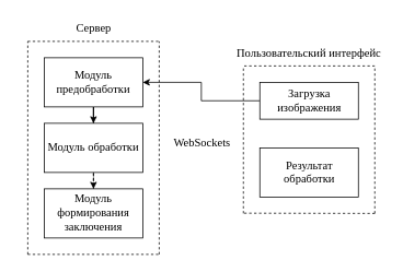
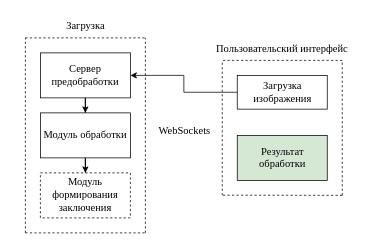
  <mxCell id="0" />
  <mxCell id="1" parent="0" />
  <mxCell id="2" style="edgeStyle=orthogonalEdgeStyle;rounded=0;orthogonalLoop=1;jettySize=auto;html=1;entryX=0.5;entryY=0;entryDx=0;entryDy=0;" edge="1" parent="1" source="3" target="5"><mxGeometry relative="1" as="geometry" /></mxCell>
- <mxCell id="3" value="&lt;font face=&quot;Times New Roman&quot; style=&quot;font-size: 14px;&quot;&gt;Модуль предобработки&lt;/font&gt;" style="rounded=0;whiteSpace=wrap;html=1;" vertex="1" parent="1"><mxGeometry x="53" y="70" width="120" height="60" as="geometry" /></mxCell>
- <mxCell id="4" style="edgeStyle=orthogonalEdgeStyle;rounded=0;orthogonalLoop=1;jettySize=auto;html=1;dashed=1;" edge="1" parent="1" source="5" target="6"><mxGeometry relative="1" as="geometry" /></mxCell>
+ <mxCell id="3" value="&lt;font face=&quot;Times New Roman&quot; style=&quot;font-size: 14px;&quot;&gt;Сервер предобработки&lt;/font&gt;" style="rounded=0;whiteSpace=wrap;html=1;" vertex="1" parent="1"><mxGeometry x="53" y="70" width="120" height="60" as="geometry" /></mxCell>
+ <mxCell id="4" style="edgeStyle=orthogonalEdgeStyle;rounded=0;orthogonalLoop=1;jettySize=auto;html=1;" edge="1" parent="1" source="5" target="6"><mxGeometry relative="1" as="geometry" /></mxCell>
  <mxCell id="5" value="&lt;font face=&quot;Times New Roman&quot; style=&quot;font-size: 14px;&quot;&gt;Модуль обработки&lt;/font&gt;" style="rounded=0;whiteSpace=wrap;html=1;" vertex="1" parent="1"><mxGeometry x="53" y="150" width="120" height="60" as="geometry" /></mxCell>
- <mxCell id="6" value="&lt;font face=&quot;Times New Roman&quot; style=&quot;font-size: 14px;&quot;&gt;Модуль формирования заключения&lt;/font&gt;" style="rounded=0;whiteSpace=wrap;html=1;" vertex="1" parent="1"><mxGeometry x="53" y="230" width="120" height="60" as="geometry" /></mxCell>
+ <mxCell id="6" value="&lt;font face=&quot;Times New Roman&quot; style=&quot;font-size: 14px;&quot;&gt;Модуль формирования заключения&lt;/font&gt;" style="rounded=0;whiteSpace=wrap;html=1;dashed=1;" vertex="1" parent="1"><mxGeometry x="53" y="230" width="120" height="60" as="geometry" /></mxCell>
  <mxCell id="7" style="edgeStyle=orthogonalEdgeStyle;rounded=0;orthogonalLoop=1;jettySize=auto;html=1;entryX=1;entryY=0.5;entryDx=0;entryDy=0;" edge="1" parent="1" source="8" target="3"><mxGeometry relative="1" as="geometry" /></mxCell>
  <mxCell id="8" value="&lt;font face=&quot;Times New Roman&quot;&gt;&lt;span style=&quot;font-size: 14px;&quot;&gt;Загрузка изображения&lt;/span&gt;&lt;/font&gt;" style="rounded=0;whiteSpace=wrap;html=1;" vertex="1" parent="1"><mxGeometry x="315.5" y="100" width="120" height="45" as="geometry" /></mxCell>
- <mxCell id="9" value="&lt;font face=&quot;Times New Roman&quot;&gt;&lt;span style=&quot;font-size: 14px;&quot;&gt;Результат обработки&lt;/span&gt;&lt;/font&gt;" style="rounded=0;whiteSpace=wrap;html=1;" vertex="1" parent="1"><mxGeometry x="315.5" y="180" width="120" height="60" as="geometry" /></mxCell>
+ <mxCell id="9" value="&lt;font face=&quot;Times New Roman&quot;&gt;&lt;span style=&quot;font-size: 14px;&quot;&gt;Результат обработки&lt;/span&gt;&lt;/font&gt;" style="rounded=0;whiteSpace=wrap;html=1;fillColor=#d5e8d4;" vertex="1" parent="1"><mxGeometry x="315.5" y="180" width="120" height="60" as="geometry" /></mxCell>
  <mxCell id="10" value="" style="endArrow=none;dashed=1;html=1;rounded=0;" edge="1" parent="1"><mxGeometry width="50" height="50" relative="1" as="geometry"><mxPoint x="33" y="310" as="sourcePoint" /><mxPoint x="33" y="50" as="targetPoint" /></mxGeometry></mxCell>
  <mxCell id="11" value="" style="endArrow=none;dashed=1;html=1;rounded=0;" edge="1" parent="1"><mxGeometry width="50" height="50" relative="1" as="geometry"><mxPoint x="33" y="310" as="sourcePoint" /><mxPoint x="193" y="310" as="targetPoint" /></mxGeometry></mxCell>
  <mxCell id="12" value="" style="endArrow=none;dashed=1;html=1;rounded=0;" edge="1" parent="1"><mxGeometry width="50" height="50" relative="1" as="geometry"><mxPoint x="193" y="310" as="sourcePoint" /><mxPoint x="193" y="50" as="targetPoint" /></mxGeometry></mxCell>
  <mxCell id="13" value="" style="endArrow=none;dashed=1;html=1;rounded=0;" edge="1" parent="1"><mxGeometry width="50" height="50" relative="1" as="geometry"><mxPoint x="33" y="50" as="sourcePoint" /><mxPoint x="193" y="50" as="targetPoint" /></mxGeometry></mxCell>
  <mxCell id="14" value="" style="endArrow=none;dashed=1;html=1;rounded=0;" edge="1" parent="1"><mxGeometry width="50" height="50" relative="1" as="geometry"><mxPoint x="295.5" y="260" as="sourcePoint" /><mxPoint x="295.5" y="80" as="targetPoint" /></mxGeometry></mxCell>
  <mxCell id="15" value="" style="endArrow=none;dashed=1;html=1;rounded=0;" edge="1" parent="1"><mxGeometry width="50" height="50" relative="1" as="geometry"><mxPoint x="455.5" y="80" as="sourcePoint" /><mxPoint x="295.5" y="80" as="targetPoint" /></mxGeometry></mxCell>
  <mxCell id="16" value="" style="endArrow=none;dashed=1;html=1;rounded=0;" edge="1" parent="1"><mxGeometry width="50" height="50" relative="1" as="geometry"><mxPoint x="455.5" y="260" as="sourcePoint" /><mxPoint x="455.5" y="80" as="targetPoint" /></mxGeometry></mxCell>
  <mxCell id="17" value="" style="endArrow=none;dashed=1;html=1;rounded=0;" edge="1" parent="1"><mxGeometry width="50" height="50" relative="1" as="geometry"><mxPoint x="455.5" y="260" as="sourcePoint" /><mxPoint x="295.5" y="259.71" as="targetPoint" /></mxGeometry></mxCell>
  <mxCell id="18" value="&lt;font face=&quot;Times New Roman&quot; style=&quot;font-size: 14px;&quot;&gt;Пользовательский интерфейс&lt;/font&gt;" style="text;html=1;align=center;verticalAlign=middle;whiteSpace=wrap;rounded=0;" vertex="1" parent="1"><mxGeometry x="283" y="50" width="185" height="30" as="geometry" /></mxCell>
- <mxCell id="19" value="&lt;font face=&quot;Times New Roman&quot;&gt;&lt;span style=&quot;font-size: 14px;&quot;&gt;Сервер&lt;/span&gt;&lt;/font&gt;" style="text;html=1;align=center;verticalAlign=middle;whiteSpace=wrap;rounded=0;" vertex="1" parent="1"><mxGeometry x="20.5" y="20" width="185" height="30" as="geometry" /></mxCell>
+ <mxCell id="19" value="&lt;font face=&quot;Times New Roman&quot;&gt;&lt;span style=&quot;font-size: 14px;&quot;&gt;Загрузка&lt;/span&gt;&lt;/font&gt;" style="text;html=1;align=center;verticalAlign=middle;whiteSpace=wrap;rounded=0;" vertex="1" parent="1"><mxGeometry x="20.5" y="20" width="185" height="30" as="geometry" /></mxCell>
  <mxCell id="20" value="&lt;font face=&quot;Times New Roman&quot;&gt;&lt;span style=&quot;font-size: 14px;&quot;&gt;WebSockets&lt;/span&gt;&lt;/font&gt;" style="text;html=1;align=center;verticalAlign=middle;whiteSpace=wrap;rounded=0;" vertex="1" parent="1"><mxGeometry x="153" y="160" width="185" height="30" as="geometry" /></mxCell>
